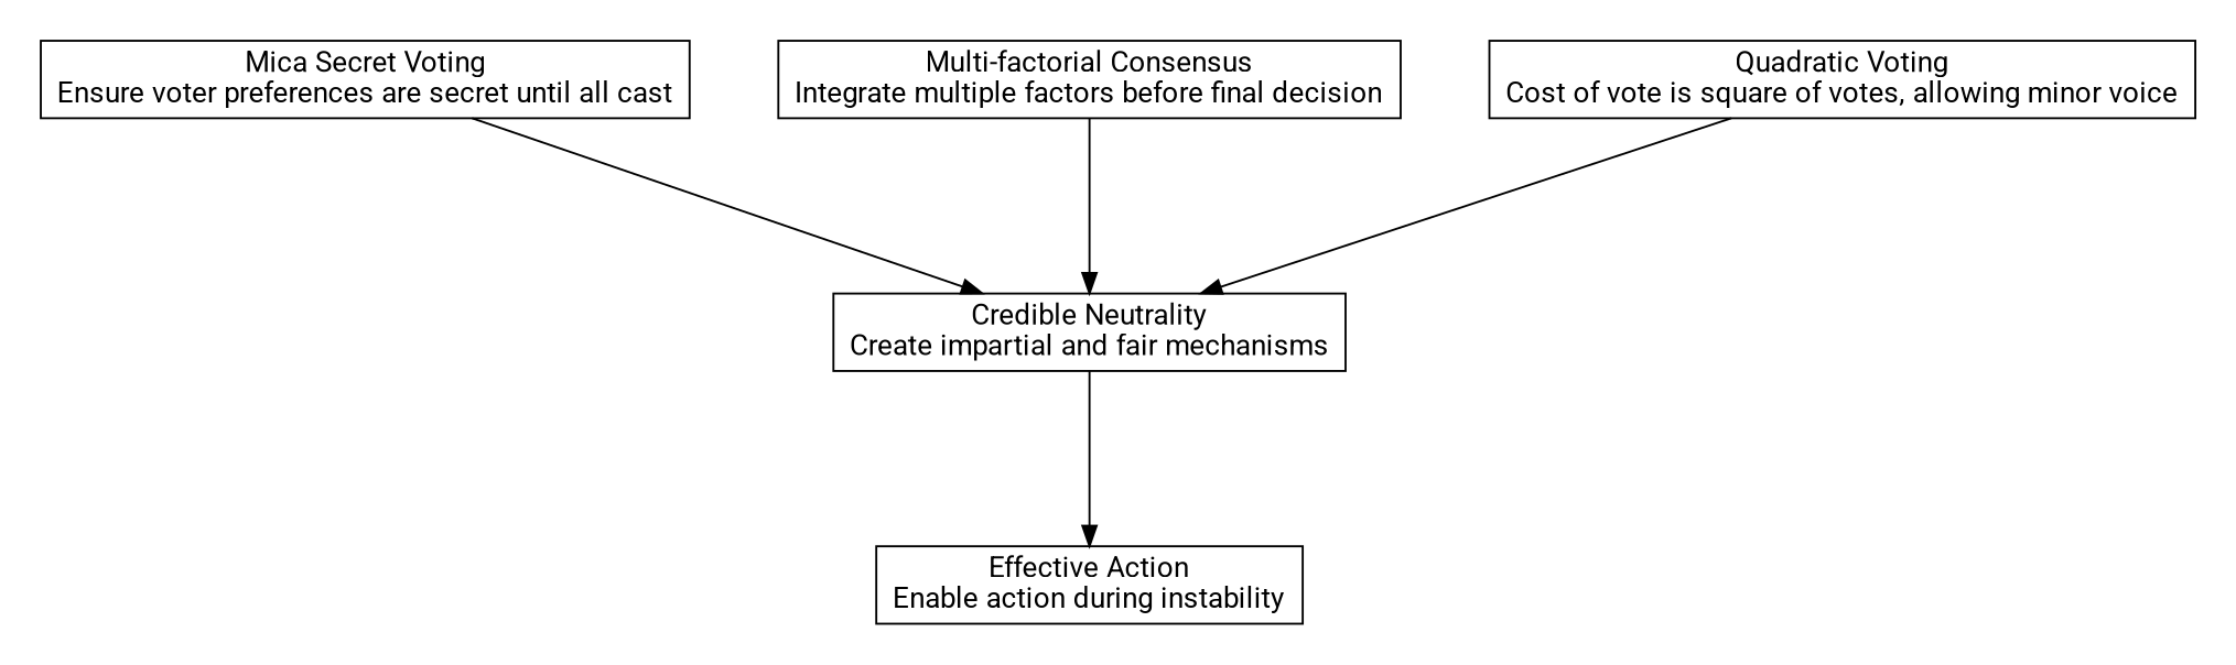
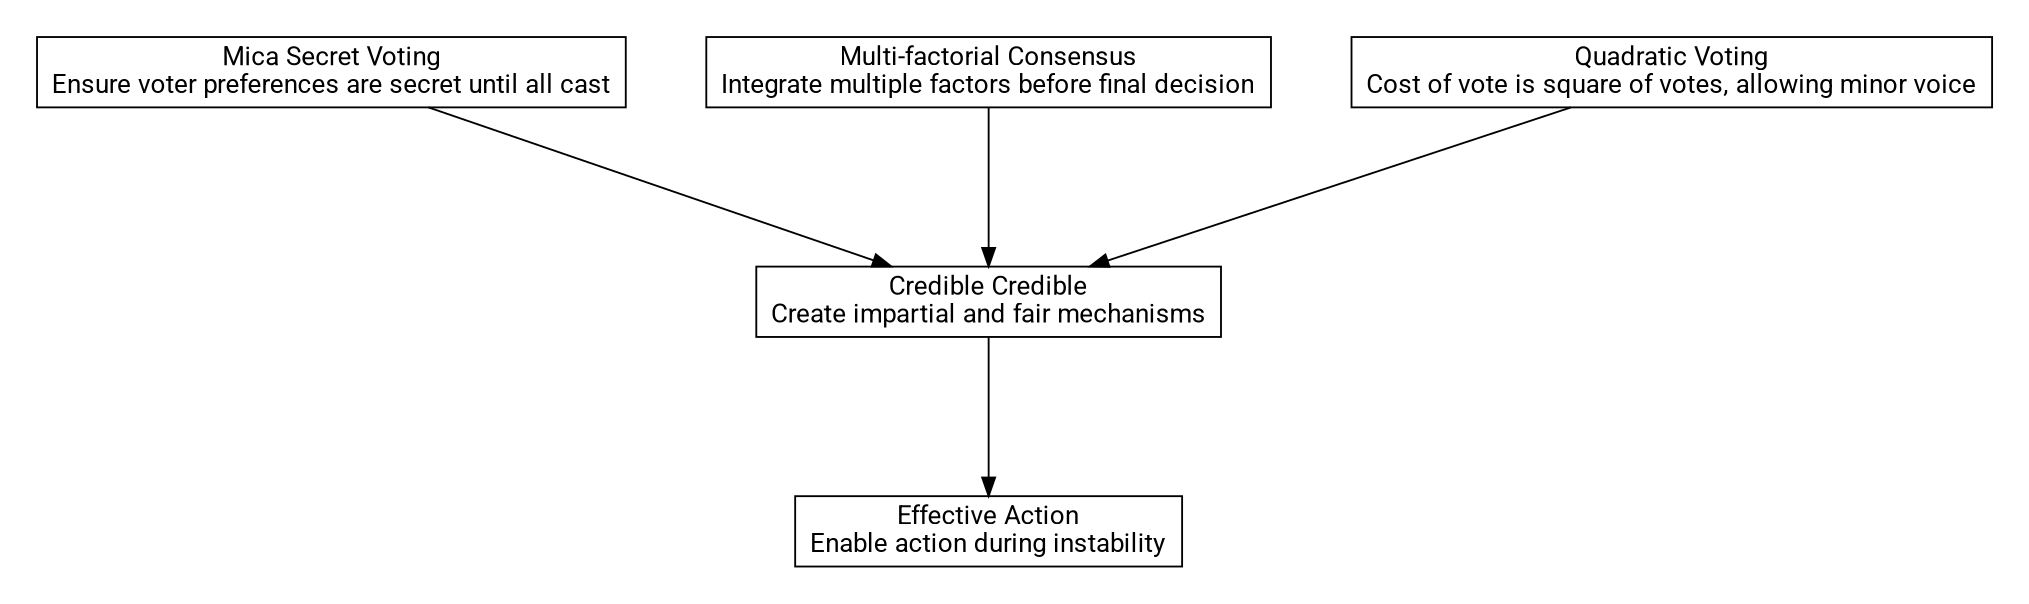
  digraph {
    fontname=Roboto
    nodesep=0.6
    rankdir=TB
    ranksep=1.2
    node [fontname=Roboto shape=box]
    edge [fontname=Roboto]
    n1 [label="Quadratic Voting\nCost of vote is square of votes, allowing minor voice"]
    n2 [label="Multi-factorial Consensus\nIntegrate multiple factors before final decision"]
    n3 [label="Mica Secret Voting\nEnsure voter preferences are secret until all cast"]
    n4 [label="Effective Action\nEnable action during instability"]
-   n5 [label="Credible Neutrality\nCreate impartial and fair mechanisms"]
+   n5 [label="Credible Credible\nCreate impartial and fair mechanisms"]
    subgraph cluster_1 {
      rank=max
      style=invis
      n1
      n2
      n3
    }
    subgraph cluster_2 {
      rank=min
      style=invis
      n4
    }
    n1 -> n5
    n2 -> n5
    n3 -> n5
    n5 -> n4
  }
